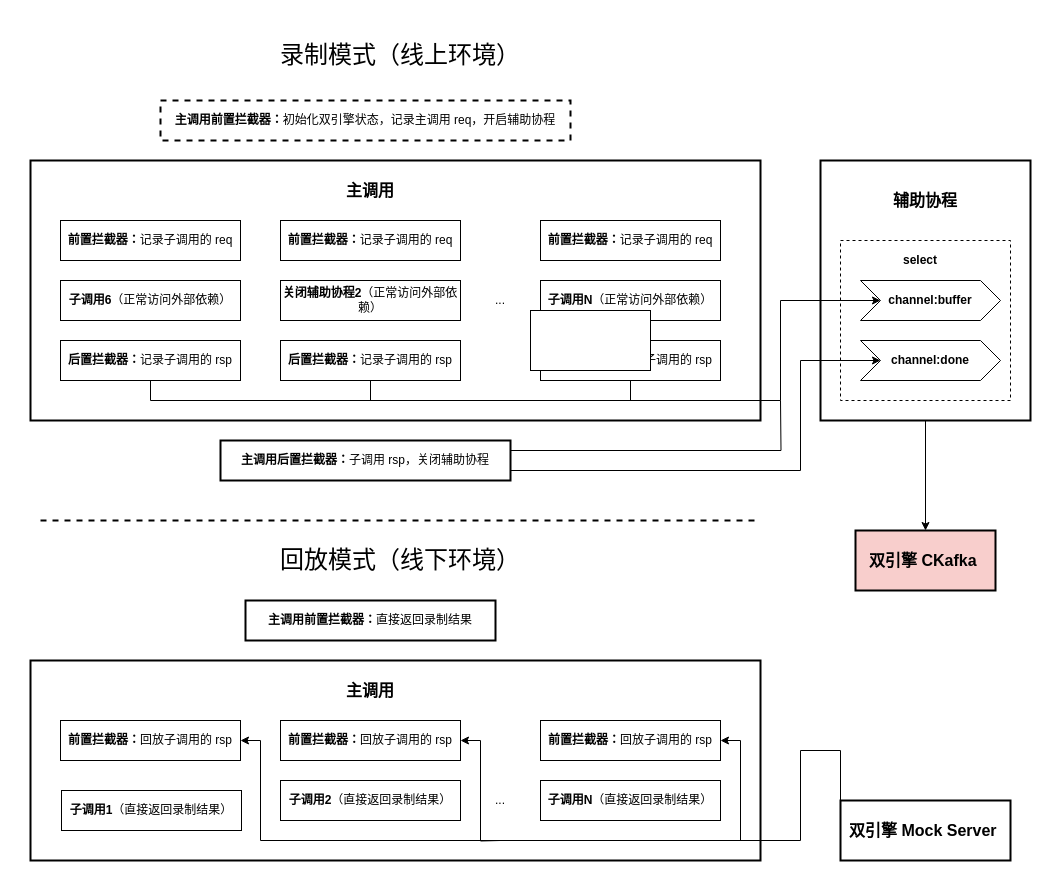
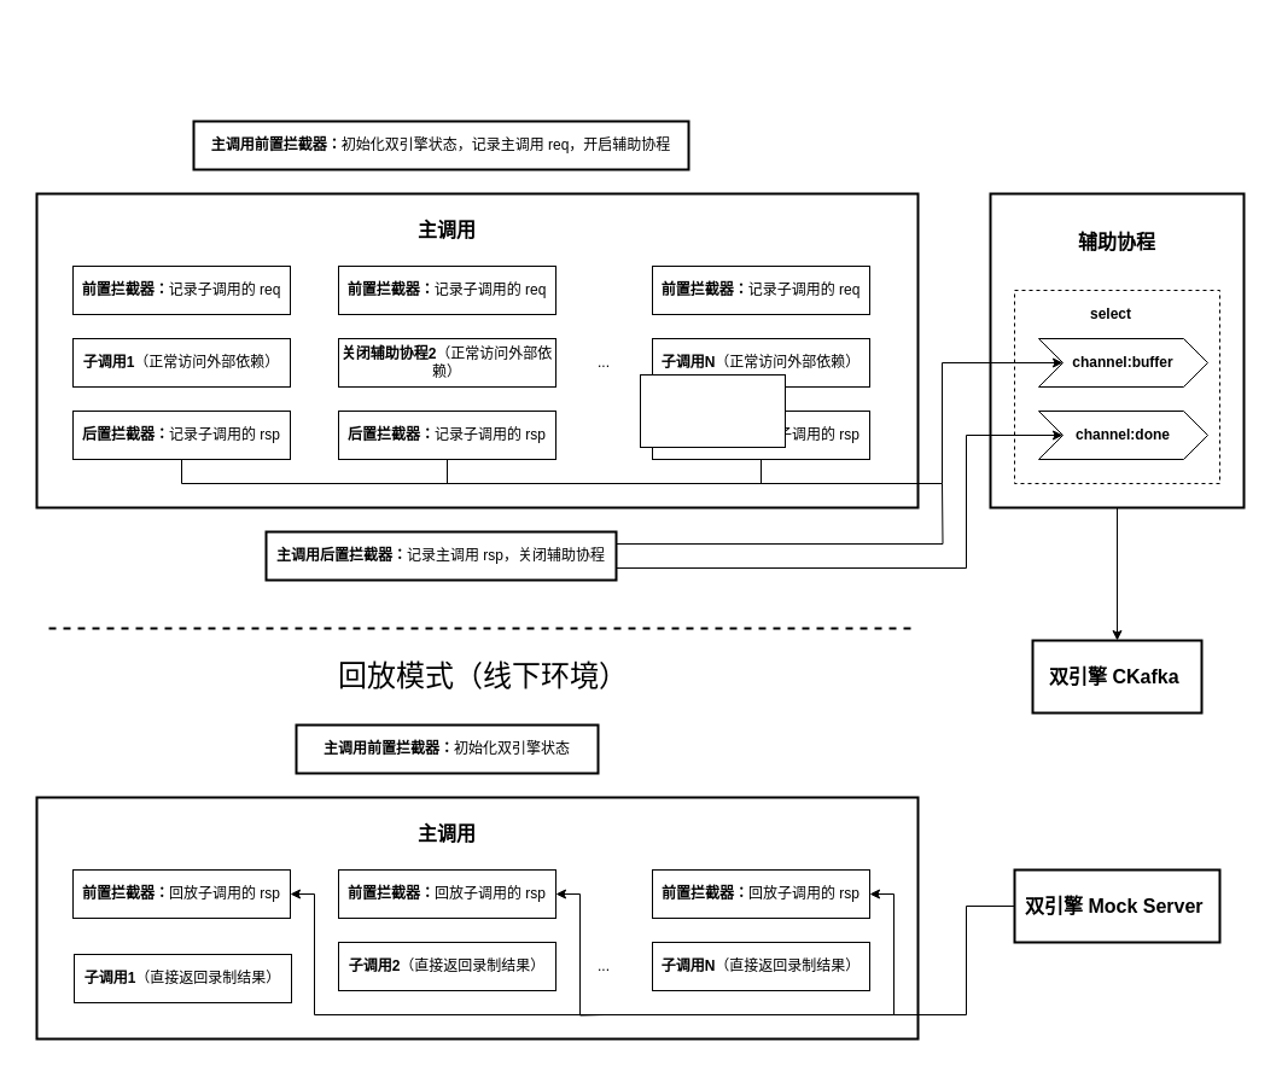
  <mxCell id="0" />
  <mxCell id="1" parent="0" />
  <mxCell id="2" value="" style="rounded=0;whiteSpace=wrap;html=1;strokeColor=#FFFFFF;" vertex="1" parent="1"><mxGeometry y="20" width="1020" height="850" as="geometry" x="20" /></mxCell>
  <mxCell id="3" value="" style="rounded=0;whiteSpace=wrap;html=1;strokeWidth=2;" vertex="1" parent="1"><mxGeometry x="30" y="660" width="730" height="200" as="geometry" /></mxCell>
  <mxCell id="4" style="edgeStyle=orthogonalEdgeStyle;rounded=0;orthogonalLoop=1;jettySize=auto;html=1;exitX=0.5;exitY=1;exitDx=0;exitDy=0;entryX=0.5;entryY=0;entryDx=0;entryDy=0;endArrow=classic;endFill=1;" edge="1" parent="1" source="5" target="31"><mxGeometry relative="1" as="geometry" /></mxCell>
  <mxCell id="5" value="" style="rounded=0;whiteSpace=wrap;html=1;strokeWidth=2;" vertex="1" parent="1"><mxGeometry x="820" y="160" width="210" height="260" as="geometry" /></mxCell>
  <mxCell id="6" value="" style="rounded=0;whiteSpace=wrap;html=1;strokeWidth=2;" vertex="1" parent="1"><mxGeometry x="30" y="160" width="730" height="260" as="geometry" /></mxCell>
  <mxCell id="7" value="" style="rounded=0;whiteSpace=wrap;html=1;dashed=1;" vertex="1" parent="1"><mxGeometry x="840" y="240" width="170" height="160" as="geometry" /></mxCell>
  <mxCell id="8" value="&lt;b&gt;前置拦截器：&lt;/b&gt;记录子调用的 req" style="rounded=0;whiteSpace=wrap;html=1;" vertex="1" parent="1"><mxGeometry x="60" y="220" width="180" height="40" as="geometry" /></mxCell>
  <mxCell id="9" style="edgeStyle=orthogonalEdgeStyle;rounded=0;orthogonalLoop=1;jettySize=auto;html=1;exitX=0.5;exitY=1;exitDx=0;exitDy=0;entryX=0;entryY=0.5;entryDx=0;entryDy=0;" edge="1" parent="1" source="10" target="21"><mxGeometry relative="1" as="geometry"><Array as="points"><mxPoint x="150" y="400" /><mxPoint x="780" y="400" /><mxPoint x="780" y="300" /></Array></mxGeometry></mxCell>
  <mxCell id="10" value="&lt;b&gt;后置拦截器：&lt;/b&gt;记录子调用的 rsp" style="rounded=0;whiteSpace=wrap;html=1;" vertex="1" parent="1"><mxGeometry x="60" y="340" width="180" height="40" as="geometry" /></mxCell>
- <mxCell id="11" value="&lt;b&gt;子调用6&lt;/b&gt;（正常访问外部依赖）" style="rounded=0;whiteSpace=wrap;html=1;" vertex="1" parent="1"><mxGeometry x="60" y="280" width="180" height="40" as="geometry" /></mxCell>
+ <mxCell id="11" value="&lt;b&gt;子调用1&lt;/b&gt;（正常访问外部依赖）" style="rounded=0;whiteSpace=wrap;html=1;" vertex="1" parent="1"><mxGeometry x="60" y="280" width="180" height="40" as="geometry" /></mxCell>
  <mxCell id="12" value="&lt;b&gt;前置拦截器：&lt;/b&gt;记录子调用的 req" style="rounded=0;whiteSpace=wrap;html=1;" vertex="1" parent="1"><mxGeometry x="280" y="220" width="180" height="40" as="geometry" /></mxCell>
  <mxCell id="13" style="edgeStyle=orthogonalEdgeStyle;rounded=0;orthogonalLoop=1;jettySize=auto;html=1;exitX=0.5;exitY=1;exitDx=0;exitDy=0;endArrow=none;endFill=0;" edge="1" parent="1" source="14"><mxGeometry relative="1" as="geometry"><mxPoint x="370" y="400" as="targetPoint" /></mxGeometry></mxCell>
  <mxCell id="14" value="&lt;b&gt;后置拦截器：&lt;/b&gt;记录子调用的 rsp" style="rounded=0;whiteSpace=wrap;html=1;" vertex="1" parent="1"><mxGeometry x="280" y="340" width="180" height="40" as="geometry" /></mxCell>
  <mxCell id="15" value="&lt;b&gt;关闭辅助协程2&lt;/b&gt;（正常访问外部依赖）" style="rounded=0;whiteSpace=wrap;html=1;" vertex="1" parent="1"><mxGeometry x="280" y="280" width="180" height="40" as="geometry" /></mxCell>
  <mxCell id="16" value="&lt;b&gt;前置拦截器：&lt;/b&gt;记录子调用的 req" style="rounded=0;whiteSpace=wrap;html=1;" vertex="1" parent="1"><mxGeometry x="540" y="220" width="180" height="40" as="geometry" /></mxCell>
  <mxCell id="17" style="edgeStyle=orthogonalEdgeStyle;rounded=0;orthogonalLoop=1;jettySize=auto;html=1;exitX=0.5;exitY=1;exitDx=0;exitDy=0;endArrow=none;endFill=0;" edge="1" parent="1" source="18"><mxGeometry relative="1" as="geometry"><mxPoint x="630" y="400" as="targetPoint" /></mxGeometry></mxCell>
  <mxCell id="18" value="&lt;b&gt;后置拦截器：&lt;/b&gt;记录子调用的 rsp" style="rounded=0;whiteSpace=wrap;html=1;" vertex="1" parent="1"><mxGeometry x="540" y="340" width="180" height="40" as="geometry" /></mxCell>
  <mxCell id="19" value="&lt;b&gt;子调用N&lt;/b&gt;（正常访问外部依赖）" style="rounded=0;whiteSpace=wrap;html=1;" vertex="1" parent="1"><mxGeometry x="540" y="280" width="180" height="40" as="geometry" /></mxCell>
  <mxCell id="20" value="..." style="text;html=1;strokeColor=none;fillColor=none;align=center;verticalAlign=middle;whiteSpace=wrap;rounded=0;" vertex="1" parent="1"><mxGeometry x="480" y="290" width="40" height="20" as="geometry" /></mxCell>
  <mxCell id="21" value="&lt;b&gt;channel:buffer&lt;/b&gt;" style="shape=step;perimeter=stepPerimeter;whiteSpace=wrap;html=1;fixedSize=1;" vertex="1" parent="1"><mxGeometry x="860" y="280" width="140" height="40" as="geometry" /></mxCell>
  <mxCell id="22" value="&lt;b&gt;channel:done&lt;/b&gt;" style="shape=step;perimeter=stepPerimeter;whiteSpace=wrap;html=1;fixedSize=1;" vertex="1" parent="1"><mxGeometry x="860" y="340" width="140" height="40" as="geometry" /></mxCell>
  <mxCell id="23" value="&lt;b&gt;select&lt;/b&gt;" style="text;html=1;strokeColor=none;fillColor=none;align=center;verticalAlign=middle;whiteSpace=wrap;rounded=0;" vertex="1" parent="1"><mxGeometry x="900" y="250" width="40" height="20" as="geometry" /></mxCell>
  <mxCell id="24" value="&lt;font size=&quot;3&quot;&gt;&lt;b&gt;辅助协程&lt;/b&gt;&lt;/font&gt;" style="text;html=1;strokeColor=none;fillColor=none;align=center;verticalAlign=middle;whiteSpace=wrap;rounded=0;dashed=1;" vertex="1" parent="1"><mxGeometry x="865" y="190" width="120" height="20" as="geometry" /></mxCell>
  <mxCell id="25" value="&lt;font style=&quot;font-size: 16px&quot;&gt;&lt;b&gt;主调用&lt;/b&gt;&lt;/font&gt;" style="text;html=1;strokeColor=none;fillColor=none;align=center;verticalAlign=middle;whiteSpace=wrap;rounded=0;" vertex="1" parent="1"><mxGeometry x="340" y="180" width="60" height="20" as="geometry" /></mxCell>
  <mxCell id="26" style="edgeStyle=orthogonalEdgeStyle;rounded=0;orthogonalLoop=1;jettySize=auto;html=1;exitX=1;exitY=0.25;exitDx=0;exitDy=0;endArrow=none;endFill=0;" edge="1" parent="1" source="28"><mxGeometry relative="1" as="geometry"><mxPoint x="780" y="400" as="targetPoint" /></mxGeometry></mxCell>
  <mxCell id="27" style="edgeStyle=orthogonalEdgeStyle;rounded=0;orthogonalLoop=1;jettySize=auto;html=1;exitX=1;exitY=0.75;exitDx=0;exitDy=0;entryX=0;entryY=0.5;entryDx=0;entryDy=0;" edge="1" parent="1" source="28" target="22"><mxGeometry relative="1" as="geometry"><Array as="points"><mxPoint x="800" y="470" /><mxPoint x="800" y="360" /></Array></mxGeometry></mxCell>
- <mxCell id="28" value="&lt;b&gt;主调用后置拦截器：&lt;/b&gt;子调用 rsp，关闭辅助协程" style="rounded=0;whiteSpace=wrap;html=1;strokeWidth=2;" vertex="1" parent="1"><mxGeometry x="220" y="440" width="290" height="40" as="geometry" /></mxCell>
- <mxCell id="29" value="&lt;b&gt;主调用前置拦截器：&lt;/b&gt;初始化双引擎状态，记录主调用 req，开启辅助协程" style="rounded=0;whiteSpace=wrap;html=1;strokeWidth=2;dashed=1;" vertex="1" parent="1"><mxGeometry x="160" y="100" width="410" height="40" as="geometry" /></mxCell>
- <mxCell id="30" value="&lt;font style=&quot;font-size: 24px&quot;&gt;录制模式（线上环境）&lt;/font&gt;" style="text;html=1;strokeColor=none;fillColor=none;align=center;verticalAlign=middle;whiteSpace=wrap;rounded=0;" vertex="1" parent="1"><mxGeometry x="260" y="40" width="280" height="30" as="geometry" /></mxCell>
- <mxCell id="31" value="&lt;font style=&quot;font-size: 16px&quot;&gt;&lt;b&gt;双引擎 CKafka&amp;nbsp;&lt;/b&gt;&lt;/font&gt;" style="rounded=0;whiteSpace=wrap;html=1;strokeWidth=2;fillColor=#f8cecc;" vertex="1" parent="1"><mxGeometry x="855" y="530" width="140" height="60" as="geometry" /></mxCell>
+ <mxCell id="28" value="&lt;b&gt;主调用后置拦截器：&lt;/b&gt;记录主调用 rsp，关闭辅助协程" style="rounded=0;whiteSpace=wrap;html=1;strokeWidth=2;" vertex="1" parent="1"><mxGeometry x="220" y="440" width="290" height="40" as="geometry" /></mxCell>
+ <mxCell id="29" value="&lt;b&gt;主调用前置拦截器：&lt;/b&gt;初始化双引擎状态，记录主调用 req，开启辅助协程" style="rounded=0;whiteSpace=wrap;html=1;strokeWidth=2;" vertex="1" parent="1"><mxGeometry x="160" y="100" width="410" height="40" as="geometry" /></mxCell>
+ <mxCell id="31" value="&lt;font style=&quot;font-size: 16px&quot;&gt;&lt;b&gt;双引擎 CKafka&amp;nbsp;&lt;/b&gt;&lt;/font&gt;" style="rounded=0;whiteSpace=wrap;html=1;strokeWidth=2;" vertex="1" parent="1"><mxGeometry x="855" y="530" width="140" height="60" as="geometry" /></mxCell>
  <mxCell id="32" style="edgeStyle=orthogonalEdgeStyle;rounded=0;orthogonalLoop=1;jettySize=auto;html=1;exitX=0;exitY=0.5;exitDx=0;exitDy=0;entryX=1;entryY=0.5;entryDx=0;entryDy=0;endArrow=classic;endFill=1;" edge="1" parent="1" source="33" target="34"><mxGeometry relative="1" as="geometry"><Array as="points"><mxPoint x="800" y="750" /><mxPoint x="800" y="840" /><mxPoint x="260" y="840" /><mxPoint x="260" y="740" /></Array></mxGeometry></mxCell>
- <mxCell id="33" value="&lt;font style=&quot;font-size: 16px&quot;&gt;&lt;b&gt;双引擎 Mock Server&amp;nbsp;&lt;/b&gt;&lt;/font&gt;" style="rounded=0;whiteSpace=wrap;html=1;strokeWidth=2;" vertex="1" parent="1"><mxGeometry x="840" y="800" width="170" height="60" as="geometry" /></mxCell>
+ <mxCell id="33" value="&lt;font style=&quot;font-size: 16px&quot;&gt;&lt;b&gt;双引擎 Mock Server&amp;nbsp;&lt;/b&gt;&lt;/font&gt;" style="rounded=0;whiteSpace=wrap;html=1;strokeWidth=2;" vertex="1" parent="1"><mxGeometry x="840" y="720" width="170" height="60" as="geometry" /></mxCell>
  <mxCell id="34" value="&lt;b&gt;前置拦截器：&lt;/b&gt;回放子调用的 rsp" style="rounded=0;whiteSpace=wrap;html=1;" vertex="1" parent="1"><mxGeometry x="60" y="720" width="180" height="40" as="geometry" /></mxCell>
  <mxCell id="35" value="&lt;b&gt;子调用1&lt;/b&gt;（直接返回录制结果）" style="rounded=0;whiteSpace=wrap;html=1;" vertex="1" parent="1"><mxGeometry x="61" y="790" width="180" height="40" as="geometry" /></mxCell>
  <mxCell id="36" value="&lt;b&gt;前置拦截器：&lt;/b&gt;回放子调用的 rsp" style="rounded=0;whiteSpace=wrap;html=1;" vertex="1" parent="1"><mxGeometry x="280" y="720" width="180" height="40" as="geometry" /></mxCell>
  <mxCell id="37" value="&lt;b&gt;子调用2&lt;/b&gt;（直接返回录制结果）" style="rounded=0;whiteSpace=wrap;html=1;" vertex="1" parent="1"><mxGeometry x="280" y="780" width="180" height="40" as="geometry" /></mxCell>
  <mxCell id="38" style="edgeStyle=orthogonalEdgeStyle;rounded=0;orthogonalLoop=1;jettySize=auto;html=1;entryX=1;entryY=0.5;entryDx=0;entryDy=0;endArrow=classic;endFill=1;" edge="1" parent="1" target="36"><mxGeometry relative="1" as="geometry"><mxPoint x="500" y="840" as="sourcePoint" /></mxGeometry></mxCell>
  <mxCell id="39" value="&lt;b&gt;前置拦截器：&lt;/b&gt;回放子调用的 rsp" style="rounded=0;whiteSpace=wrap;html=1;" vertex="1" parent="1"><mxGeometry x="540" y="720" width="180" height="40" as="geometry" /></mxCell>
  <mxCell id="40" value="&lt;b&gt;子调用N&lt;/b&gt;（直接返回录制结果）" style="rounded=0;whiteSpace=wrap;html=1;" vertex="1" parent="1"><mxGeometry x="540" y="780" width="180" height="40" as="geometry" /></mxCell>
  <mxCell id="41" value="..." style="text;html=1;strokeColor=none;fillColor=none;align=center;verticalAlign=middle;whiteSpace=wrap;rounded=0;" vertex="1" parent="1"><mxGeometry x="480" y="790" width="40" height="20" as="geometry" /></mxCell>
  <mxCell id="42" value="&lt;font style=&quot;font-size: 16px&quot;&gt;&lt;b&gt;主调用&lt;/b&gt;&lt;/font&gt;" style="text;html=1;strokeColor=none;fillColor=none;align=center;verticalAlign=middle;whiteSpace=wrap;rounded=0;" vertex="1" parent="1"><mxGeometry x="340" y="680" width="60" height="20" as="geometry" /></mxCell>
  <mxCell id="43" value="&lt;font style=&quot;font-size: 24px&quot;&gt;回放模式（线下环境）&lt;/font&gt;" style="text;html=1;strokeColor=none;fillColor=none;align=center;verticalAlign=middle;whiteSpace=wrap;rounded=0;" vertex="1" parent="1"><mxGeometry x="260" y="545" width="280" height="30" as="geometry" /></mxCell>
  <mxCell id="44" value="" style="endArrow=none;dashed=1;html=1;strokeWidth=2;" edge="1" parent="1"><mxGeometry width="50" height="50" relative="1" as="geometry"><mxPoint x="40" y="520" as="sourcePoint" /><mxPoint x="760" y="520" as="targetPoint" /></mxGeometry></mxCell>
- <mxCell id="45" value="&lt;b&gt;主调用前置拦截器：&lt;/b&gt;直接返回录制结果" style="rounded=0;whiteSpace=wrap;html=1;strokeWidth=2;" vertex="1" parent="1"><mxGeometry x="245" y="600" width="250" height="40" as="geometry" /></mxCell>
+ <mxCell id="45" value="&lt;b&gt;主调用前置拦截器：&lt;/b&gt;初始化双引擎状态" style="rounded=0;whiteSpace=wrap;html=1;strokeWidth=2;" vertex="1" parent="1"><mxGeometry x="245" y="600" width="250" height="40" as="geometry" /></mxCell>
  <mxCell id="46" style="edgeStyle=orthogonalEdgeStyle;rounded=0;orthogonalLoop=1;jettySize=auto;html=1;entryX=1;entryY=0.5;entryDx=0;entryDy=0;endArrow=classic;endFill=1;" edge="1" parent="1" target="39"><mxGeometry relative="1" as="geometry"><mxPoint x="780" y="840" as="sourcePoint" /><mxPoint x="740" y="740" as="targetPoint" /><Array as="points"><mxPoint x="740" y="840" /><mxPoint x="740" y="740" /></Array></mxGeometry></mxCell>
  <mxCell id="47" value="" style="rounded=0;whiteSpace=wrap;html=1;" vertex="1" parent="1"><mxGeometry x="530" y="310" width="120" height="60" as="geometry" /></mxCell>
